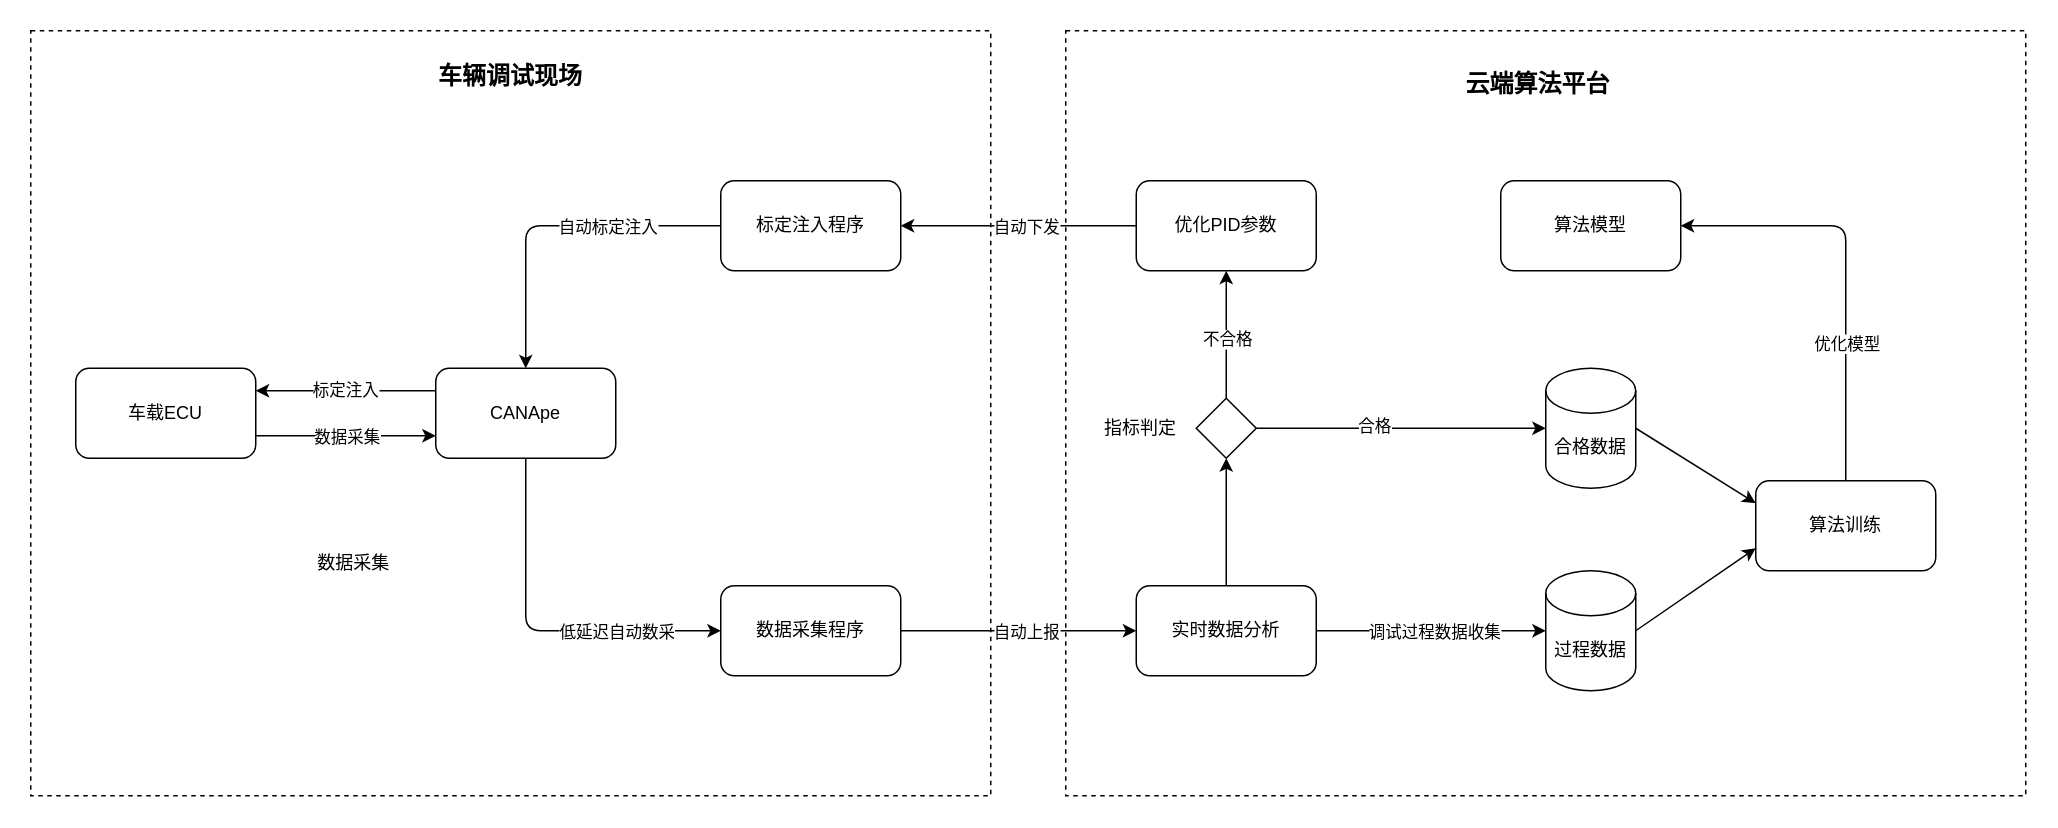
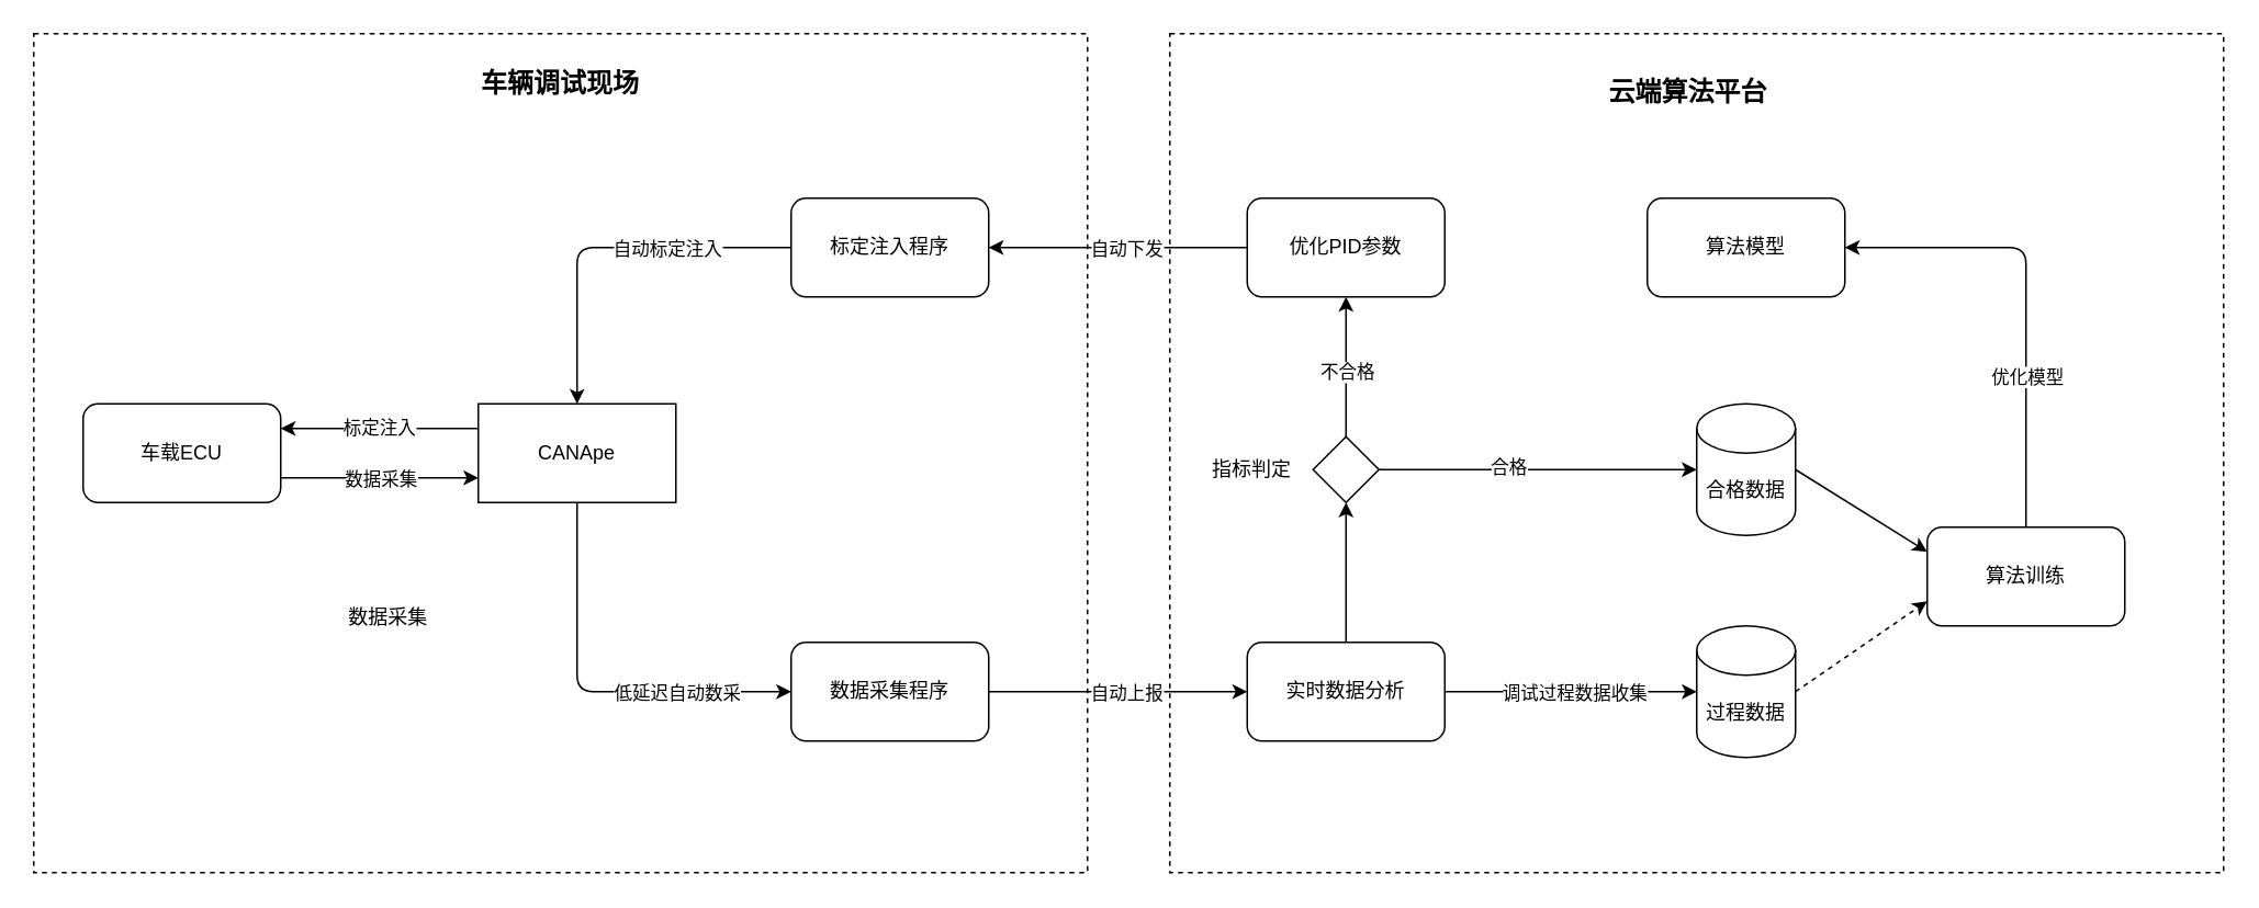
  <mxCell id="0" />
  <mxCell id="1" parent="0" />
  <mxCell id="2" value="" style="rounded=0;whiteSpace=wrap;html=1;fontSize=16;dashed=1;" vertex="1" parent="1"><mxGeometry x="710" y="20" width="640" height="510" as="geometry" /></mxCell>
  <mxCell id="3" value="" style="rounded=0;whiteSpace=wrap;html=1;fontSize=16;dashed=1;" vertex="1" parent="1"><mxGeometry x="20" y="20" width="640" height="510" as="geometry" /></mxCell>
  <mxCell id="4" value="车载ECU" style="rounded=1;whiteSpace=wrap;html=1;" vertex="1" parent="1"><mxGeometry x="50" y="245" width="120" height="60" as="geometry" /></mxCell>
- <mxCell id="5" value="CANApe" style="rounded=1;whiteSpace=wrap;html=1;" vertex="1" parent="1"><mxGeometry x="290" y="245" width="120" height="60" as="geometry" /></mxCell>
+ <mxCell id="5" value="CANApe" style="whiteSpace=wrap;html=1;rounded=0;" vertex="1" parent="1"><mxGeometry x="290" y="245" width="120" height="60" as="geometry" /></mxCell>
  <mxCell id="6" value="数据采集程序" style="rounded=1;whiteSpace=wrap;html=1;" vertex="1" parent="1"><mxGeometry x="480" y="390" width="120" height="60" as="geometry" /></mxCell>
  <mxCell id="7" value="实时数据分析" style="rounded=1;whiteSpace=wrap;html=1;" vertex="1" parent="1"><mxGeometry x="757" y="390" width="120" height="60" as="geometry" /></mxCell>
  <mxCell id="8" value="标定注入程序" style="rounded=1;whiteSpace=wrap;html=1;" vertex="1" parent="1"><mxGeometry x="480" y="120" width="120" height="60" as="geometry" /></mxCell>
  <mxCell id="9" value="" style="endArrow=classic;html=1;rounded=0;exitX=1;exitY=0.75;exitDx=0;exitDy=0;entryX=0;entryY=0.75;entryDx=0;entryDy=0;" edge="1" parent="1" source="4" target="5"><mxGeometry width="50" height="50" relative="1" as="geometry"><mxPoint x="210" y="310" as="sourcePoint" /><mxPoint x="260" y="260" as="targetPoint" /><Array as="points" /></mxGeometry></mxCell>
  <mxCell id="10" value="数据采集" style="edgeLabel;html=1;align=center;verticalAlign=middle;resizable=0;points=[];" vertex="1" connectable="0" parent="9"><mxGeometry x="-0.417" y="2" relative="1" as="geometry"><mxPoint x="25" y="2" as="offset" /></mxGeometry></mxCell>
  <mxCell id="11" value="标定注入" style="endArrow=classic;html=1;rounded=0;entryX=1;entryY=0.25;entryDx=0;entryDy=0;exitX=0;exitY=0.25;exitDx=0;exitDy=0;" edge="1" parent="1" source="5" target="4"><mxGeometry width="50" height="50" relative="1" as="geometry"><mxPoint x="230" y="520" as="sourcePoint" /><mxPoint x="280" y="470" as="targetPoint" /></mxGeometry></mxCell>
  <mxCell id="12" value="" style="endArrow=classic;html=1;rounded=1;exitX=0;exitY=0.5;exitDx=0;exitDy=0;" edge="1" parent="1" source="8" target="5"><mxGeometry width="50" height="50" relative="1" as="geometry"><mxPoint x="360" y="450" as="sourcePoint" /><mxPoint x="340" y="310" as="targetPoint" /><Array as="points"><mxPoint x="350" y="150" /></Array></mxGeometry></mxCell>
  <mxCell id="13" value="自动标定注入" style="edgeLabel;html=1;align=center;verticalAlign=middle;resizable=0;points=[];" vertex="1" connectable="0" parent="12"><mxGeometry x="-0.156" y="3" relative="1" as="geometry"><mxPoint x="19" y="-3" as="offset" /></mxGeometry></mxCell>
  <mxCell id="14" value="" style="endArrow=classic;html=1;rounded=1;entryX=0;entryY=0.5;entryDx=0;entryDy=0;exitX=0.5;exitY=1;exitDx=0;exitDy=0;" edge="1" parent="1" source="5" target="6"><mxGeometry width="50" height="50" relative="1" as="geometry"><mxPoint x="200" y="500" as="sourcePoint" /><mxPoint x="250" y="450" as="targetPoint" /><Array as="points"><mxPoint x="350" y="420" /></Array></mxGeometry></mxCell>
  <mxCell id="15" value="低延迟自动数采" style="edgeLabel;html=1;align=center;verticalAlign=middle;resizable=0;points=[];" vertex="1" connectable="0" parent="14"><mxGeometry x="-0.244" relative="1" as="geometry"><mxPoint x="60" y="22" as="offset" /></mxGeometry></mxCell>
  <mxCell id="16" value="" style="endArrow=classic;html=1;rounded=1;entryX=0;entryY=0.5;entryDx=0;entryDy=0;strokeWidth=1;" edge="1" parent="1" source="6" target="7"><mxGeometry width="50" height="50" relative="1" as="geometry"><mxPoint x="750" y="490" as="sourcePoint" /><mxPoint x="800" y="440" as="targetPoint" /><Array as="points" /></mxGeometry></mxCell>
  <mxCell id="17" value="自动上报" style="edgeLabel;html=1;align=center;verticalAlign=middle;resizable=0;points=[];" vertex="1" connectable="0" parent="16"><mxGeometry x="-0.029" y="-1" relative="1" as="geometry"><mxPoint x="7" y="-1" as="offset" /></mxGeometry></mxCell>
  <mxCell id="18" value="优化PID参数" style="rounded=1;whiteSpace=wrap;html=1;" vertex="1" parent="1"><mxGeometry x="757" y="120" width="120" height="60" as="geometry" /></mxCell>
  <mxCell id="19" value="" style="rhombus;whiteSpace=wrap;html=1;" vertex="1" parent="1"><mxGeometry x="797" y="265" width="40" height="40" as="geometry" /></mxCell>
  <mxCell id="20" value="指标判定" style="text;html=1;strokeColor=none;fillColor=none;align=center;verticalAlign=middle;whiteSpace=wrap;rounded=0;" vertex="1" parent="1"><mxGeometry x="730" y="270" width="60" height="30" as="geometry" /></mxCell>
  <mxCell id="21" value="" style="endArrow=classic;html=1;rounded=0;exitX=0.5;exitY=0;exitDx=0;exitDy=0;entryX=0.5;entryY=1;entryDx=0;entryDy=0;" edge="1" parent="1" source="7" target="19"><mxGeometry width="50" height="50" relative="1" as="geometry"><mxPoint x="750" y="310" as="sourcePoint" /><mxPoint x="800" y="260" as="targetPoint" /></mxGeometry></mxCell>
  <mxCell id="22" value="" style="endArrow=classic;html=1;rounded=0;exitX=0.5;exitY=0;exitDx=0;exitDy=0;entryX=0.5;entryY=1;entryDx=0;entryDy=0;" edge="1" parent="1" source="19" target="18"><mxGeometry width="50" height="50" relative="1" as="geometry"><mxPoint x="810" y="230" as="sourcePoint" /><mxPoint x="860" y="180" as="targetPoint" /></mxGeometry></mxCell>
  <mxCell id="23" value="不合格" style="edgeLabel;html=1;align=center;verticalAlign=middle;resizable=0;points=[];" vertex="1" connectable="0" parent="22"><mxGeometry x="0.16" y="4" relative="1" as="geometry"><mxPoint x="4" y="9" as="offset" /></mxGeometry></mxCell>
  <mxCell id="24" value="" style="endArrow=classic;html=1;rounded=0;exitX=0;exitY=0.5;exitDx=0;exitDy=0;entryX=1;entryY=0.5;entryDx=0;entryDy=0;strokeWidth=1;" edge="1" parent="1" source="18" target="8"><mxGeometry width="50" height="50" relative="1" as="geometry"><mxPoint x="540" y="150" as="sourcePoint" /><mxPoint x="590" y="100" as="targetPoint" /><Array as="points" /></mxGeometry></mxCell>
  <mxCell id="25" value="自动下发" style="edgeLabel;html=1;align=center;verticalAlign=middle;resizable=0;points=[];" vertex="1" connectable="0" parent="24"><mxGeometry x="-0.183" y="2" relative="1" as="geometry"><mxPoint x="-10" y="-2" as="offset" /></mxGeometry></mxCell>
  <mxCell id="26" value="" style="endArrow=classic;html=1;rounded=0;exitX=1;exitY=0.5;exitDx=0;exitDy=0;entryX=0;entryY=0.5;entryDx=0;entryDy=0;entryPerimeter=0;" edge="1" parent="1" source="19" target="32"><mxGeometry width="50" height="50" relative="1" as="geometry"><mxPoint x="870" y="270" as="sourcePoint" /><mxPoint x="940" y="250" as="targetPoint" /></mxGeometry></mxCell>
  <mxCell id="27" value="合格" style="edgeLabel;html=1;align=center;verticalAlign=middle;resizable=0;points=[];" vertex="1" connectable="0" parent="26"><mxGeometry x="-0.188" y="2" relative="1" as="geometry"><mxPoint as="offset" /></mxGeometry></mxCell>
  <mxCell id="28" value="数据采集" style="text;html=1;align=center;verticalAlign=middle;resizable=0;points=[];autosize=1;strokeColor=none;fillColor=none;" vertex="1" parent="1"><mxGeometry x="200" y="360" width="70" height="30" as="geometry" /></mxCell>
  <mxCell id="29" value="" style="endArrow=classic;html=1;rounded=0;exitX=1;exitY=0.5;exitDx=0;exitDy=0;entryX=0;entryY=0.5;entryDx=0;entryDy=0;entryPerimeter=0;" edge="1" parent="1" source="7" target="31"><mxGeometry width="50" height="50" relative="1" as="geometry"><mxPoint x="910" y="430" as="sourcePoint" /><mxPoint x="920" y="340" as="targetPoint" /></mxGeometry></mxCell>
  <mxCell id="30" value="调试过程数据收集" style="edgeLabel;html=1;align=center;verticalAlign=middle;resizable=0;points=[];" vertex="1" connectable="0" parent="29"><mxGeometry x="-0.429" y="-1" relative="1" as="geometry"><mxPoint x="34" y="-1" as="offset" /></mxGeometry></mxCell>
  <mxCell id="31" value="过程数据" style="shape=cylinder3;whiteSpace=wrap;html=1;boundedLbl=1;backgroundOutline=1;size=15;" vertex="1" parent="1"><mxGeometry x="1030" y="380" width="60" height="80" as="geometry" /></mxCell>
  <mxCell id="32" value="合格数据" style="shape=cylinder3;whiteSpace=wrap;html=1;boundedLbl=1;backgroundOutline=1;size=15;" vertex="1" parent="1"><mxGeometry x="1030" y="245" width="60" height="80" as="geometry" /></mxCell>
  <mxCell id="33" value="算法训练" style="rounded=1;whiteSpace=wrap;html=1;" vertex="1" parent="1"><mxGeometry x="1170" y="320" width="120" height="60" as="geometry" /></mxCell>
  <mxCell id="34" value="" style="endArrow=classic;html=1;rounded=0;exitX=1;exitY=0.5;exitDx=0;exitDy=0;exitPerimeter=0;entryX=0;entryY=0.25;entryDx=0;entryDy=0;" edge="1" parent="1" source="32" target="33"><mxGeometry width="50" height="50" relative="1" as="geometry"><mxPoint x="1110" y="270" as="sourcePoint" /><mxPoint x="1160" y="220" as="targetPoint" /></mxGeometry></mxCell>
- <mxCell id="35" value="" style="endArrow=classic;html=1;rounded=0;exitX=1;exitY=0.5;exitDx=0;exitDy=0;exitPerimeter=0;entryX=0;entryY=0.75;entryDx=0;entryDy=0;" edge="1" parent="1" source="31" target="33"><mxGeometry width="50" height="50" relative="1" as="geometry"><mxPoint x="1110" y="320" as="sourcePoint" /><mxPoint x="1170" y="300" as="targetPoint" /></mxGeometry></mxCell>
+ <mxCell id="35" value="" style="endArrow=classic;html=1;rounded=0;exitX=1;exitY=0.5;exitDx=0;exitDy=0;exitPerimeter=0;entryX=0;entryY=0.75;entryDx=0;entryDy=0;dashed=1;" edge="1" parent="1" source="31" target="33"><mxGeometry width="50" height="50" relative="1" as="geometry"><mxPoint x="1110" y="320" as="sourcePoint" /><mxPoint x="1170" y="300" as="targetPoint" /></mxGeometry></mxCell>
  <mxCell id="36" value="算法模型" style="rounded=1;whiteSpace=wrap;html=1;" vertex="1" parent="1"><mxGeometry x="1000" y="120" width="120" height="60" as="geometry" /></mxCell>
  <mxCell id="37" value="" style="endArrow=classic;html=1;rounded=1;exitX=0.5;exitY=0;exitDx=0;exitDy=0;entryX=1;entryY=0.5;entryDx=0;entryDy=0;" edge="1" parent="1" source="33" target="36"><mxGeometry width="50" height="50" relative="1" as="geometry"><mxPoint x="1180" y="200" as="sourcePoint" /><mxPoint x="1230" y="150" as="targetPoint" /><Array as="points"><mxPoint x="1230" y="150" /></Array></mxGeometry></mxCell>
  <mxCell id="38" value="优化模型" style="edgeLabel;html=1;align=center;verticalAlign=middle;resizable=0;points=[];" vertex="1" connectable="0" parent="37"><mxGeometry x="0.05" y="1" relative="1" as="geometry"><mxPoint x="1" y="55" as="offset" /></mxGeometry></mxCell>
  <mxCell id="39" value="车辆调试现场" style="text;html=1;strokeColor=none;fillColor=none;align=center;verticalAlign=middle;whiteSpace=wrap;rounded=0;fontSize=16;fontStyle=1" vertex="1" parent="1"><mxGeometry x="30" y="20" width="620" height="60" as="geometry" /></mxCell>
  <mxCell id="40" value="云端算法平台" style="text;html=1;strokeColor=none;fillColor=none;align=center;verticalAlign=middle;whiteSpace=wrap;rounded=0;fontSize=16;fontStyle=1" vertex="1" parent="1"><mxGeometry x="710" y="20" width="630" height="70" as="geometry" /></mxCell>
